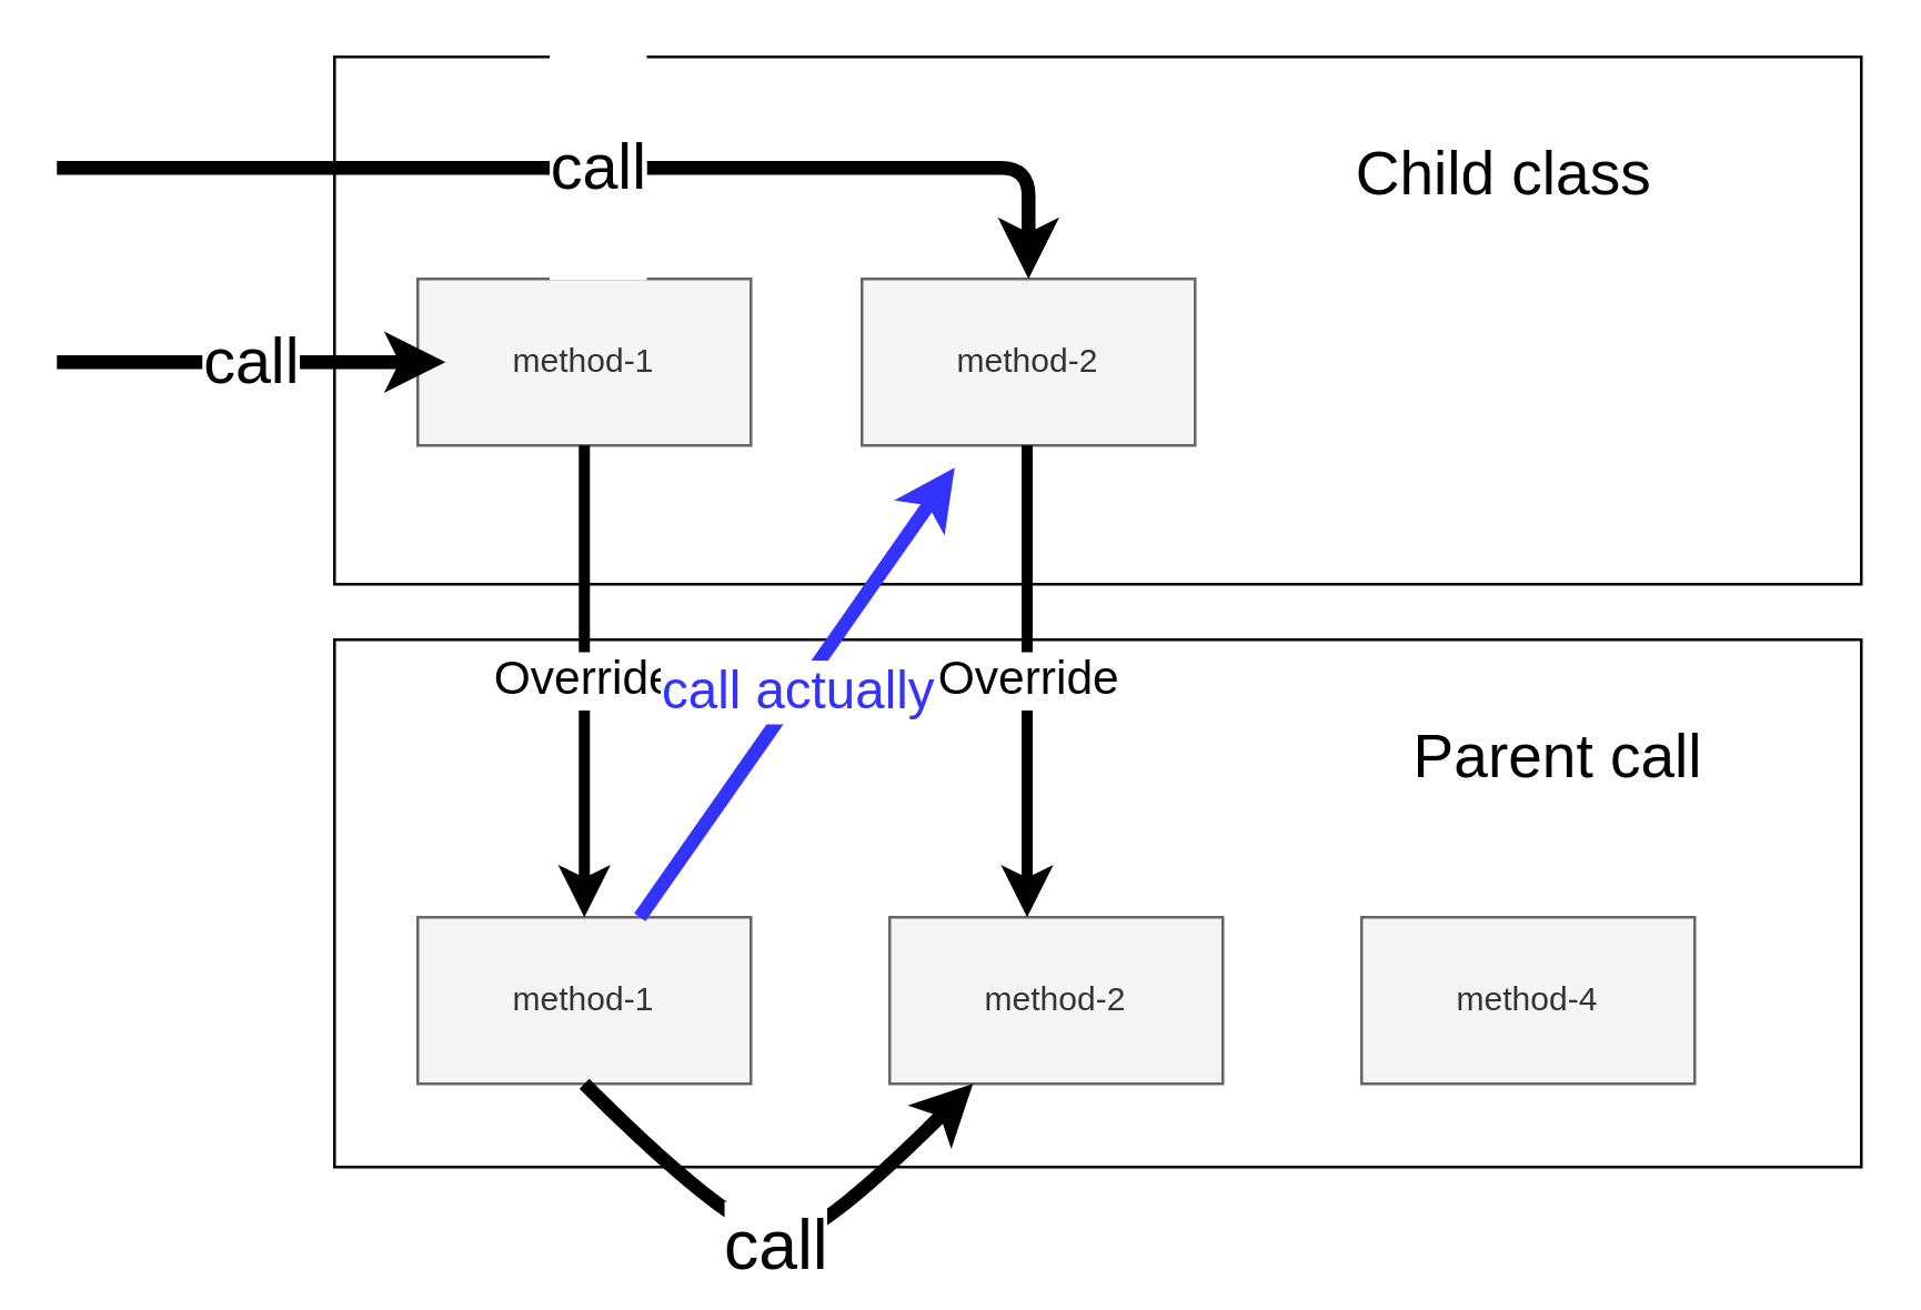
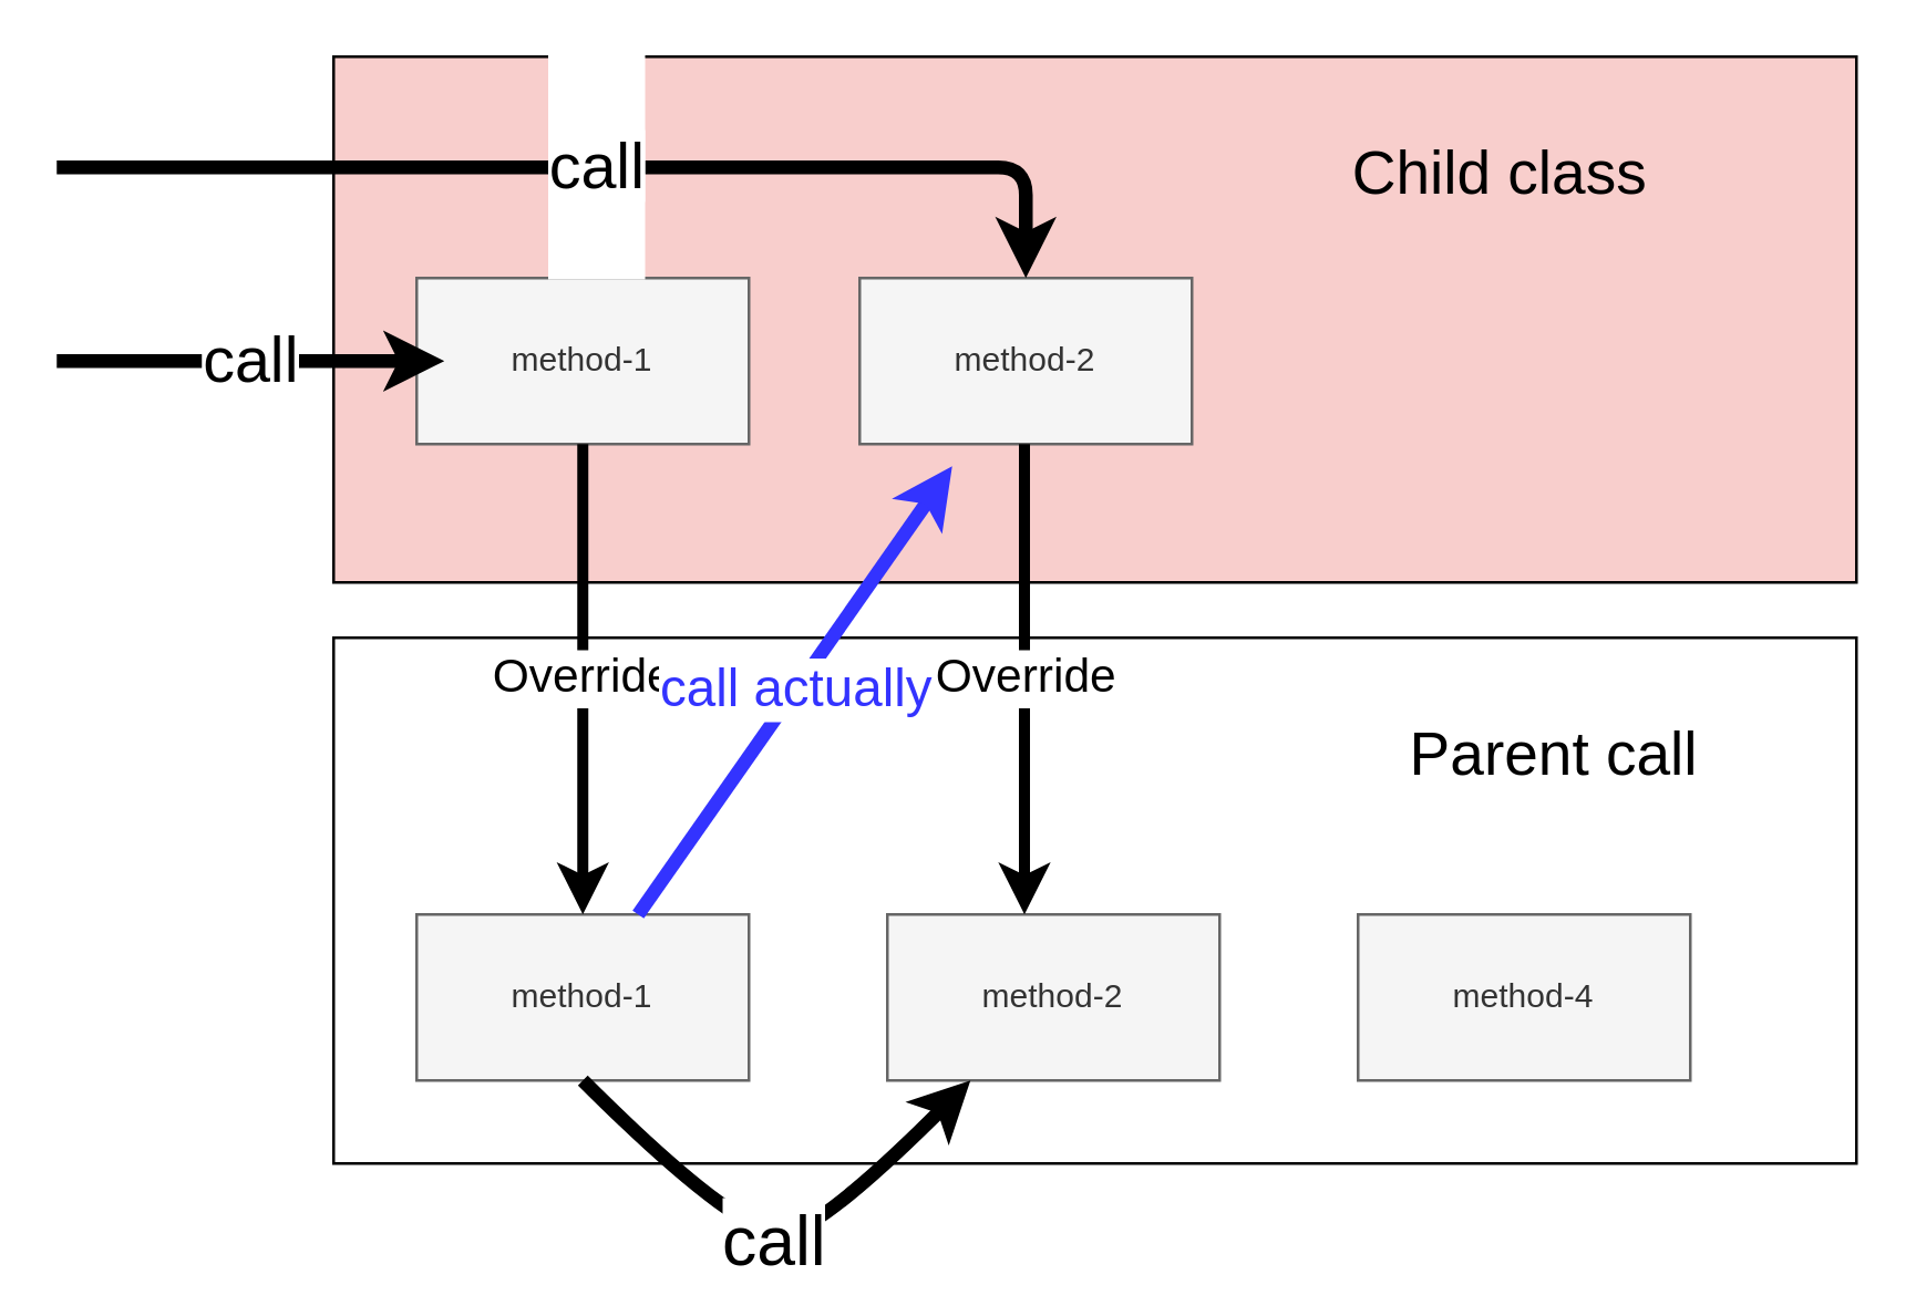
  <mxCell id="0" />
  <mxCell id="1" parent="0" />
  <mxCell id="2" value="&lt;font style=&quot;font-size: 22px&quot;&gt;Parent call&amp;nbsp; &amp;nbsp; &amp;nbsp; &amp;nbsp; &amp;nbsp;&lt;br&gt;&lt;br&gt;&lt;br&gt;&lt;br&gt;&lt;br&gt;&lt;/font&gt;" style="rounded=0;whiteSpace=wrap;html=1;align=right;" parent="1" vertex="1"><mxGeometry x="120" y="230" width="550" height="190" as="geometry" /></mxCell>
- <mxCell id="3" value="&lt;div&gt;&lt;span style=&quot;font-size: 22px&quot;&gt;Child class&amp;nbsp; &amp;nbsp; &amp;nbsp; &amp;nbsp; &amp;nbsp; &amp;nbsp;&amp;nbsp;&lt;/span&gt;&lt;/div&gt;&lt;font style=&quot;font-size: 22px&quot;&gt;&lt;br&gt;&lt;br&gt;&lt;br&gt;&lt;br&gt;&lt;/font&gt;" style="rounded=0;whiteSpace=wrap;html=1;align=right;" parent="1" vertex="1"><mxGeometry x="120" y="20" width="550" height="190" as="geometry" /></mxCell>
+ <mxCell id="3" value="&lt;div&gt;&lt;span style=&quot;font-size: 22px&quot;&gt;Child class&amp;nbsp; &amp;nbsp; &amp;nbsp; &amp;nbsp; &amp;nbsp; &amp;nbsp;&amp;nbsp;&lt;/span&gt;&lt;/div&gt;&lt;font style=&quot;font-size: 22px&quot;&gt;&lt;br&gt;&lt;br&gt;&lt;br&gt;&lt;br&gt;&lt;/font&gt;" style="rounded=0;whiteSpace=wrap;html=1;align=right;fillColor=#f8cecc;" parent="1" vertex="1"><mxGeometry x="120" y="20" width="550" height="190" as="geometry" /></mxCell>
  <mxCell id="4" value="method-1" style="rounded=0;whiteSpace=wrap;html=1;fillColor=#f5f5f5;strokeColor=#666666;fontColor=#333333;" parent="1" vertex="1"><mxGeometry x="150" y="330" width="120" height="60" as="geometry" /></mxCell>
  <mxCell id="5" value="method-2" style="rounded=0;whiteSpace=wrap;html=1;fillColor=#f5f5f5;strokeColor=#666666;fontColor=#333333;" parent="1" vertex="1"><mxGeometry x="320" y="330" width="120" height="60" as="geometry" /></mxCell>
  <mxCell id="6" value="method-4" style="rounded=0;whiteSpace=wrap;html=1;fillColor=#f5f5f5;strokeColor=#666666;fontColor=#333333;" parent="1" vertex="1"><mxGeometry x="490" y="330" width="120" height="60" as="geometry" /></mxCell>
  <mxCell id="7" value="method-1" style="rounded=0;whiteSpace=wrap;html=1;fillColor=#f5f5f5;strokeColor=#666666;fontColor=#333333;" parent="1" vertex="1"><mxGeometry x="150" y="100" width="120" height="60" as="geometry" /></mxCell>
  <mxCell id="8" value="method-2" style="rounded=0;whiteSpace=wrap;html=1;fillColor=#f5f5f5;strokeColor=#666666;fontColor=#333333;" parent="1" vertex="1"><mxGeometry x="310" y="100" width="120" height="60" as="geometry" /></mxCell>
  <mxCell id="9" value="&lt;font style=&quot;font-size: 17px&quot;&gt;Override&lt;/font&gt;" style="endArrow=classic;html=1;exitX=0.5;exitY=1;exitDx=0;exitDy=0;entryX=0.5;entryY=0;entryDx=0;entryDy=0;strokeWidth=4;" parent="1" source="7" target="4" edge="1"><mxGeometry width="50" height="50" relative="1" as="geometry"><mxPoint x="430" y="250" as="sourcePoint" /><mxPoint x="480" y="200" as="targetPoint" /></mxGeometry></mxCell>
  <mxCell id="10" value="&lt;font style=&quot;font-size: 17px&quot;&gt;Override&lt;/font&gt;" style="endArrow=classic;html=1;exitX=0.5;exitY=1;exitDx=0;exitDy=0;entryX=0.5;entryY=0;entryDx=0;entryDy=0;strokeWidth=4;" parent="1" edge="1"><mxGeometry width="50" height="50" relative="1" as="geometry"><mxPoint x="369.5" y="160" as="sourcePoint" /><mxPoint x="369.5" y="330" as="targetPoint" /></mxGeometry></mxCell>
  <mxCell id="11" value="&#10;&#10;&lt;span style=&quot;color: rgb(0, 0, 0); font-family: helvetica; font-size: 23px; font-style: normal; font-weight: 400; letter-spacing: normal; text-align: center; text-indent: 0px; text-transform: none; word-spacing: 0px; background-color: rgb(255, 255, 255); display: inline; float: none;&quot;&gt;call&lt;/span&gt;&#10;&#10;" style="endArrow=classic;html=1;shadow=0;startSize=7;endSize=6;sourcePerimeterSpacing=0;targetPerimeterSpacing=8;strokeWidth=5;" edge="1" parent="1"><mxGeometry width="50" height="50" relative="1" as="geometry"><mxPoint x="20" y="130" as="sourcePoint" /><mxPoint x="160" y="130" as="targetPoint" /><Array as="points" /></mxGeometry></mxCell>
  <mxCell id="12" value="&#10;&#10;&lt;span style=&quot;color: rgb(0, 0, 0); font-family: helvetica; font-size: 23px; font-style: normal; font-weight: 400; letter-spacing: normal; text-align: center; text-indent: 0px; text-transform: none; word-spacing: 0px; background-color: rgb(255, 255, 255); display: inline; float: none;&quot;&gt;call&lt;/span&gt;&#10;&#10;" style="endArrow=classic;html=1;shadow=0;startSize=7;endSize=6;sourcePerimeterSpacing=0;targetPerimeterSpacing=8;strokeWidth=5;" edge="1" parent="1"><mxGeometry width="50" height="50" relative="1" as="geometry"><mxPoint x="20" y="60" as="sourcePoint" /><mxPoint x="370" y="100" as="targetPoint" /><Array as="points"><mxPoint x="370" y="60" /></Array></mxGeometry></mxCell>
  <mxCell id="13" value="&lt;font style=&quot;font-size: 25px&quot;&gt;call&lt;/font&gt;" style="curved=1;endArrow=classic;html=1;shadow=0;startSize=7;endSize=6;sourcePerimeterSpacing=0;targetPerimeterSpacing=8;strokeWidth=5;exitX=0.5;exitY=1;exitDx=0;exitDy=0;entryX=0.25;entryY=1;entryDx=0;entryDy=0;" edge="1" parent="1" source="4" target="5"><mxGeometry width="50" height="50" relative="1" as="geometry"><mxPoint x="290" y="520" as="sourcePoint" /><mxPoint x="340" y="398" as="targetPoint" /><Array as="points"><mxPoint x="270" y="450" /><mxPoint x="300" y="440" /></Array></mxGeometry></mxCell>
  <mxCell id="14" value="&lt;font style=&quot;font-size: 19px&quot; color=&quot;#3333ff&quot;&gt;call actually&lt;/font&gt;" style="endArrow=classic;html=1;shadow=0;startSize=7;endSize=6;sourcePerimeterSpacing=0;targetPerimeterSpacing=8;strokeWidth=5;strokeColor=#3333FF;" edge="1" parent="1" target="8"><mxGeometry width="50" height="50" relative="1" as="geometry"><mxPoint x="230" y="330" as="sourcePoint" /><mxPoint x="280" y="280" as="targetPoint" /></mxGeometry></mxCell>
